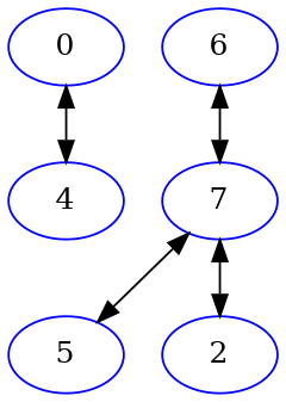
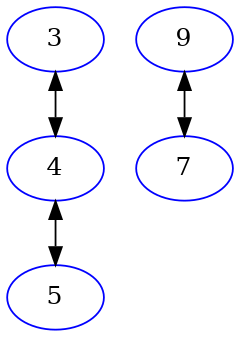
  digraph {
    node [color=blue share=circle]
    edge [dir=both]
    n1 [label=7]
-   2
-   3 [label=0]
+   3
    4
    5
-   6
-   n1 -> 2
+   6 [label=9]
    3 -> 4
-   n1 -> 5
+   4 -> 5
    6 -> n1
  }
